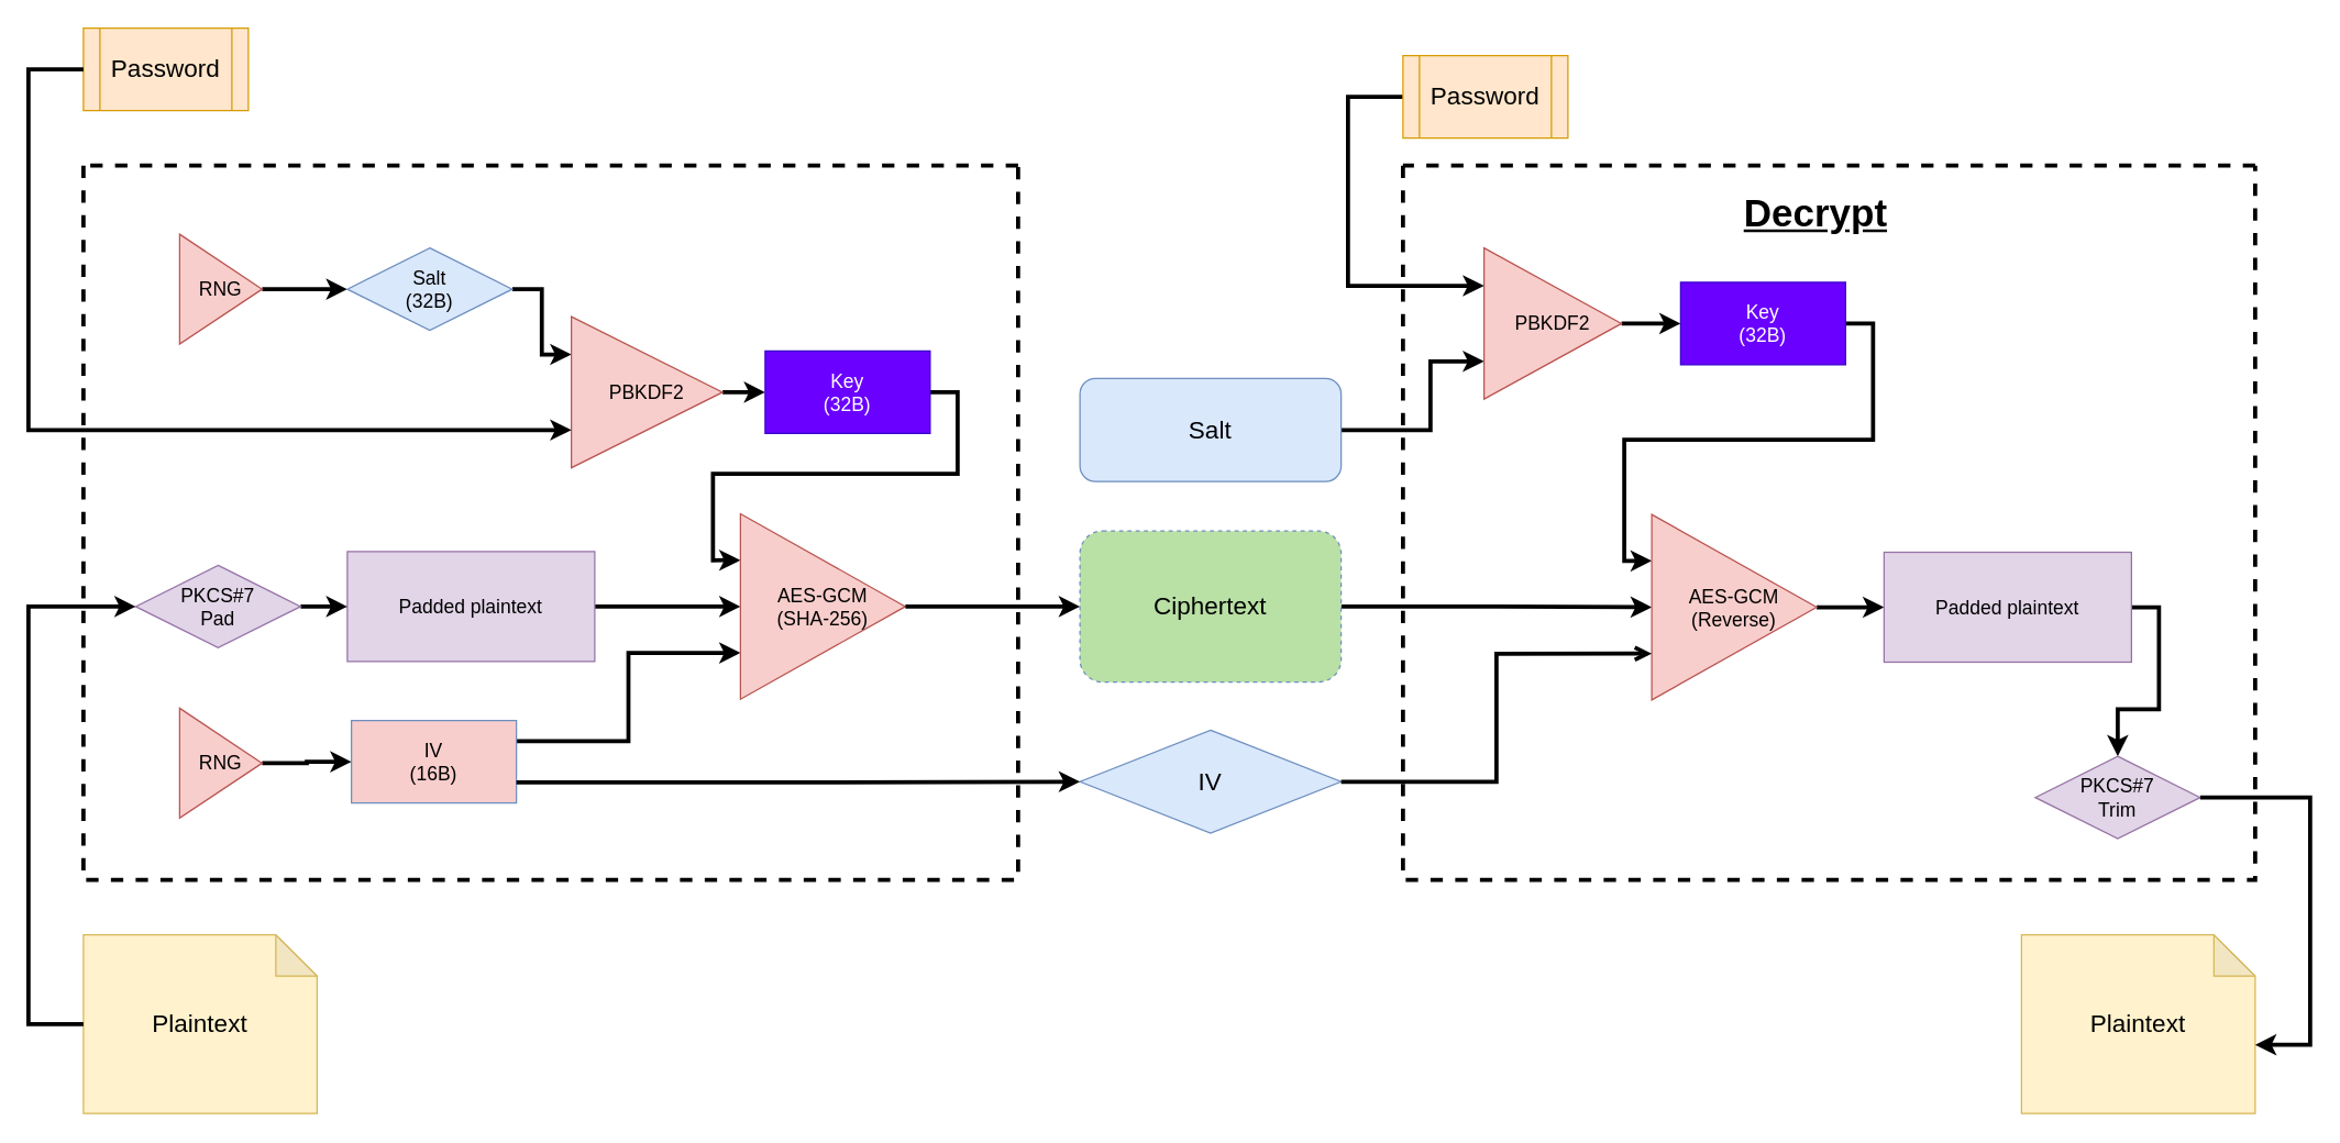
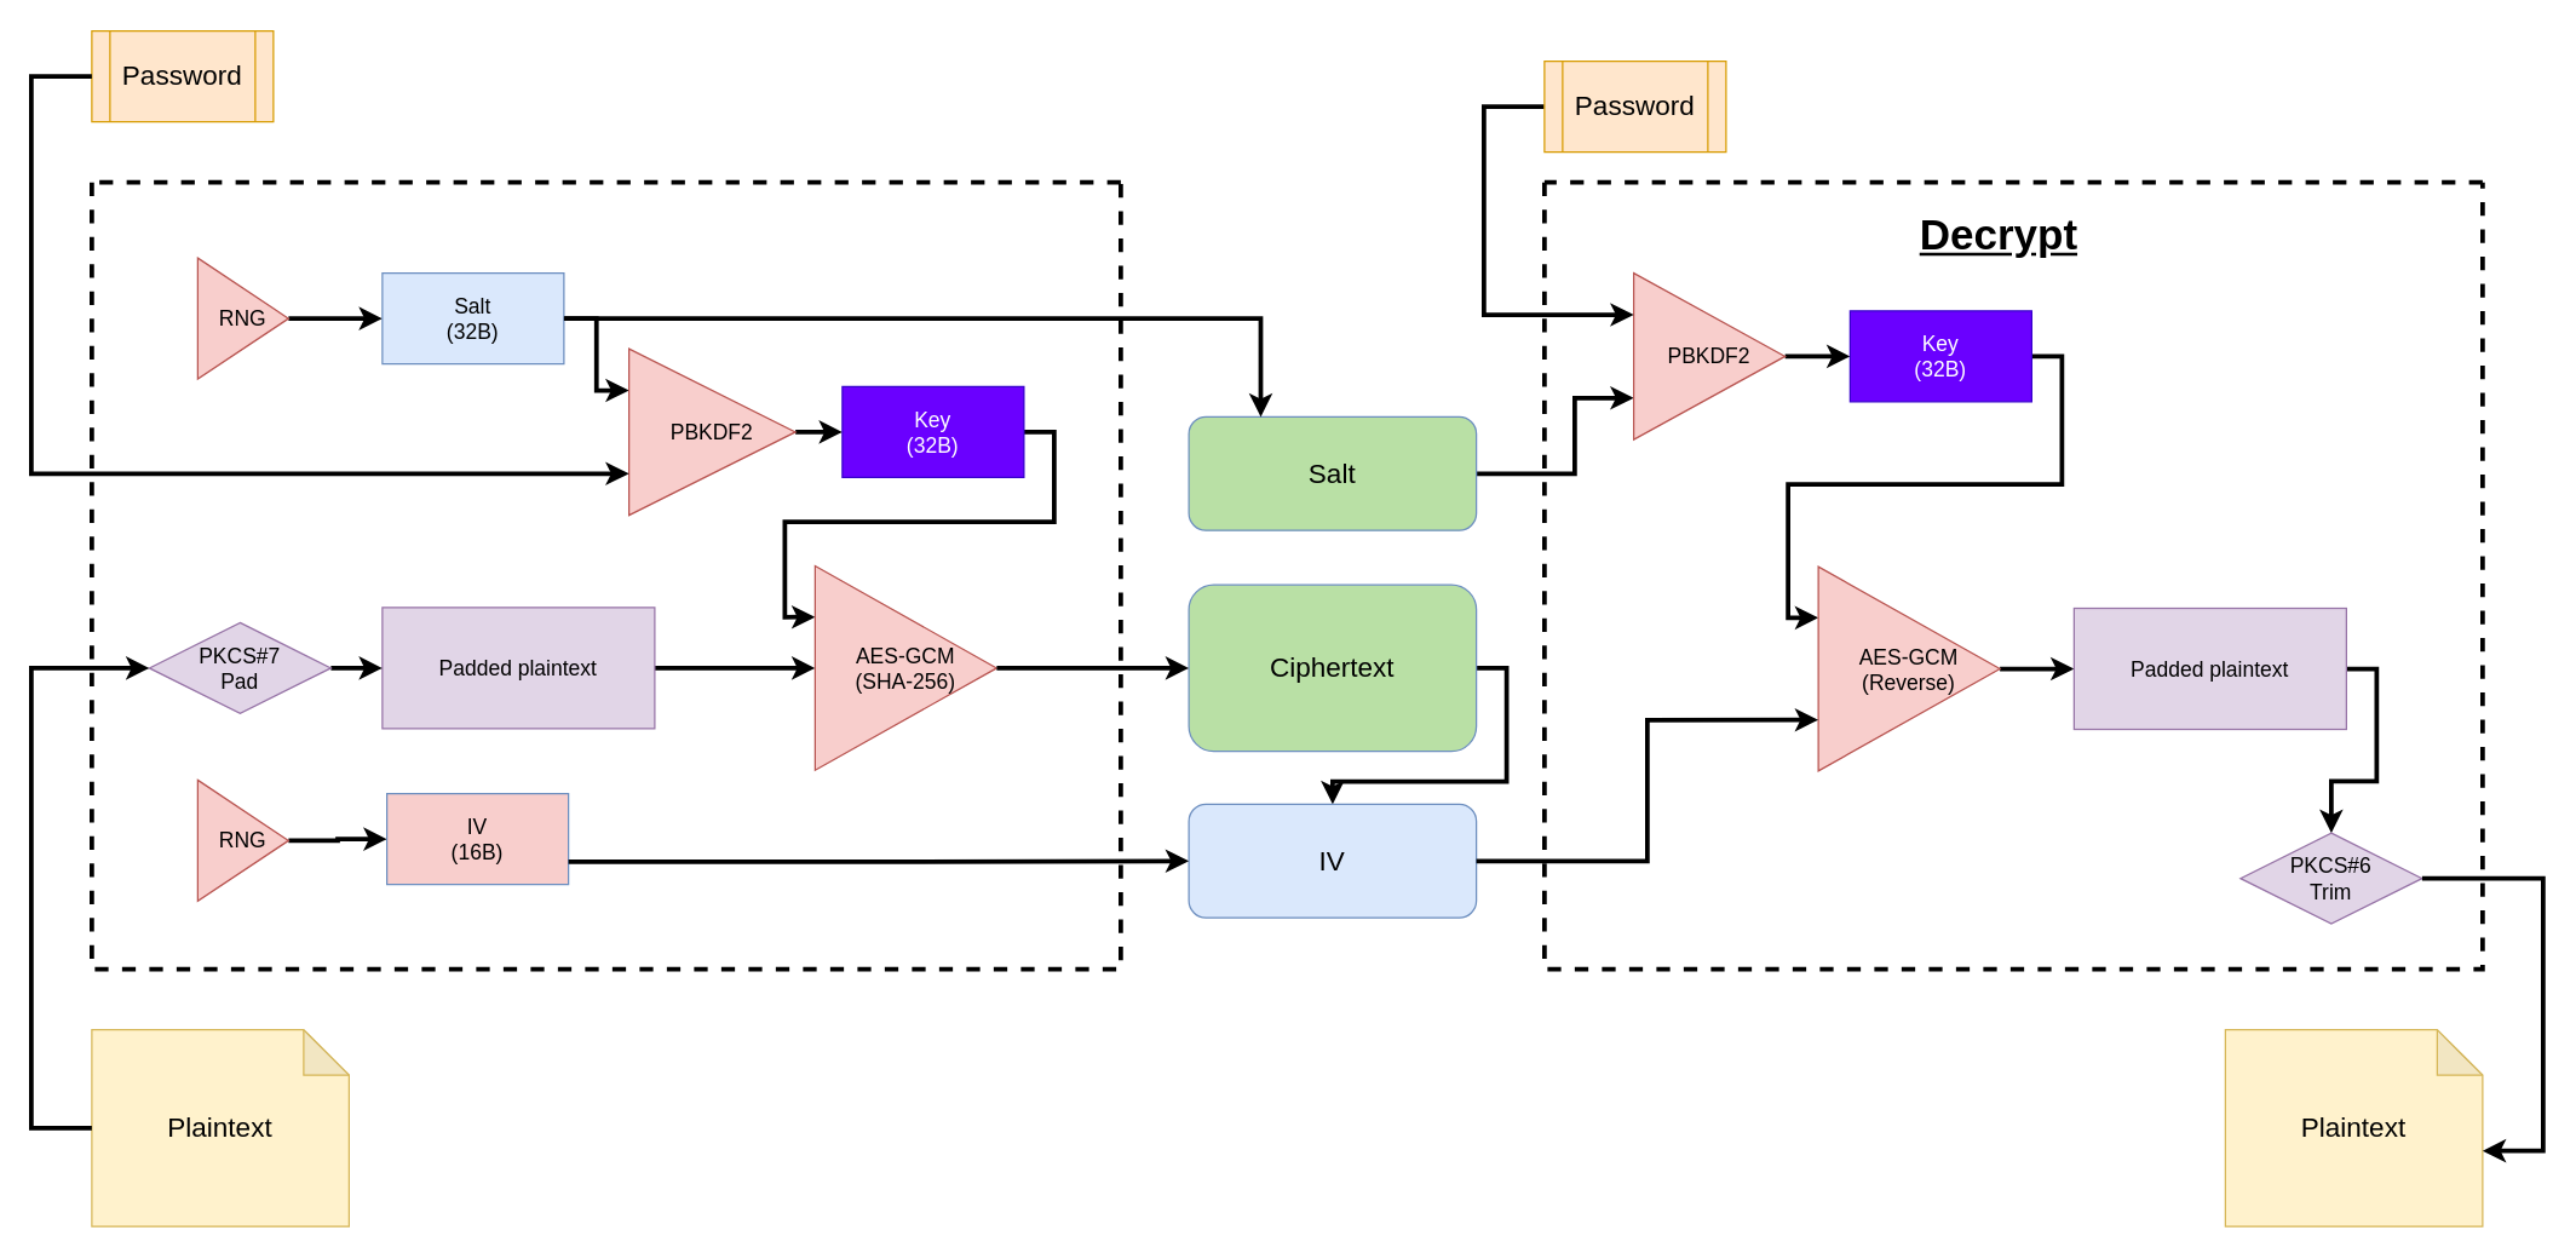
  <mxCell id="0" />
  <mxCell id="1" parent="0" />
  <mxCell id="2" value="" style="swimlane;startSize=0;strokeWidth=3;fillColor=none;fontColor=#ffffff;strokeColor=#000000;fillStyle=solid;rounded=1;dashed=1;" parent="1" vertex="1"><mxGeometry x="60" y="120" width="680" height="520" as="geometry"><mxRectangle x="-40" y="110" width="50" height="40" as="alternateBounds" /></mxGeometry></mxCell>
  <mxCell id="3" style="edgeStyle=orthogonalEdgeStyle;rounded=0;orthogonalLoop=1;jettySize=auto;html=1;exitX=1;exitY=0.5;exitDx=0;exitDy=0;entryX=0;entryY=0.5;entryDx=0;entryDy=0;strokeWidth=3;" parent="2" source="4" target="8" edge="1"><mxGeometry relative="1" as="geometry" /></mxCell>
  <mxCell id="4" value="RNG" style="triangle;whiteSpace=wrap;html=1;fillColor=#f8cecc;strokeColor=#b85450;fontSize=14;" parent="2" vertex="1"><mxGeometry x="70" y="395" width="60" height="80" as="geometry" /></mxCell>
  <mxCell id="5" style="edgeStyle=orthogonalEdgeStyle;rounded=0;orthogonalLoop=1;jettySize=auto;html=1;exitX=1;exitY=0.5;exitDx=0;exitDy=0;entryX=0;entryY=0.5;entryDx=0;entryDy=0;strokeWidth=3;" parent="2" source="6" target="10" edge="1"><mxGeometry relative="1" as="geometry" /></mxCell>
  <mxCell id="6" value="RNG" style="triangle;whiteSpace=wrap;html=1;fillColor=#f8cecc;strokeColor=#b85450;fontSize=14;" parent="2" vertex="1"><mxGeometry x="70" y="50" width="60" height="80" as="geometry" /></mxCell>
- <mxCell id="7" style="edgeStyle=orthogonalEdgeStyle;rounded=0;orthogonalLoop=1;jettySize=auto;html=1;exitX=1;exitY=0.25;exitDx=0;exitDy=0;entryX=0;entryY=0.75;entryDx=0;entryDy=0;strokeWidth=3;" parent="2" source="8" target="18" edge="1"><mxGeometry relative="1" as="geometry" /></mxCell>
  <mxCell id="8" value="IV&lt;div style=&quot;font-size: 14px;&quot;&gt;(16B)&lt;/div&gt;" style="rounded=0;whiteSpace=wrap;html=1;fillColor=#f8cecc;strokeColor=#6c8ebf;fontSize=14;" parent="2" vertex="1"><mxGeometry x="195" y="404" width="120" height="60" as="geometry" /></mxCell>
  <mxCell id="9" style="edgeStyle=orthogonalEdgeStyle;rounded=0;orthogonalLoop=1;jettySize=auto;html=1;exitX=1;exitY=0.5;exitDx=0;exitDy=0;entryX=0;entryY=0.25;entryDx=0;entryDy=0;strokeWidth=3;" parent="2" source="10" target="12" edge="1"><mxGeometry relative="1" as="geometry" /></mxCell>
- <mxCell id="10" value="Salt&lt;div style=&quot;font-size: 14px;&quot;&gt;(32B)&lt;/div&gt;" style="rhombus;whiteSpace=wrap;html=1;fillColor=#dae8fc;strokeColor=#6c8ebf;fontSize=14;" parent="2" vertex="1"><mxGeometry x="192" y="60" width="120" height="60" as="geometry" /></mxCell>
+ <mxCell id="10" value="Salt&lt;div style=&quot;font-size: 14px;&quot;&gt;(32B)&lt;/div&gt;" style="rounded=0;whiteSpace=wrap;html=1;fillColor=#dae8fc;strokeColor=#6c8ebf;fontSize=14;" parent="2" vertex="1"><mxGeometry x="192" y="60" width="120" height="60" as="geometry" /></mxCell>
  <mxCell id="11" style="edgeStyle=orthogonalEdgeStyle;rounded=0;orthogonalLoop=1;jettySize=auto;html=1;exitX=1;exitY=0.5;exitDx=0;exitDy=0;entryX=0;entryY=0.5;entryDx=0;entryDy=0;strokeWidth=3;" parent="2" source="12" target="14" edge="1"><mxGeometry relative="1" as="geometry" /></mxCell>
  <mxCell id="12" value="PBKDF2" style="triangle;whiteSpace=wrap;html=1;fillColor=#f8cecc;strokeColor=#b85450;fontSize=14;" parent="2" vertex="1"><mxGeometry x="355" y="110" width="110" height="110" as="geometry" /></mxCell>
  <mxCell id="13" style="edgeStyle=orthogonalEdgeStyle;rounded=0;orthogonalLoop=1;jettySize=auto;html=1;exitX=1;exitY=0.5;exitDx=0;exitDy=0;entryX=0;entryY=0.25;entryDx=0;entryDy=0;strokeWidth=3;" parent="2" source="14" target="18" edge="1"><mxGeometry relative="1" as="geometry" /></mxCell>
  <mxCell id="14" value="Key&lt;div style=&quot;font-size: 14px;&quot;&gt;(32B)&lt;/div&gt;" style="rounded=0;whiteSpace=wrap;html=1;fillColor=#6a00ff;fontColor=#ffffff;strokeColor=#3700CC;fontSize=14;" parent="2" vertex="1"><mxGeometry x="496" y="135" width="120" height="60" as="geometry" /></mxCell>
  <mxCell id="15" style="edgeStyle=orthogonalEdgeStyle;rounded=0;orthogonalLoop=1;jettySize=auto;html=1;exitX=1;exitY=0.5;exitDx=0;exitDy=0;entryX=0;entryY=0.5;entryDx=0;entryDy=0;strokeWidth=3;" parent="2" source="16" target="18" edge="1"><mxGeometry relative="1" as="geometry" /></mxCell>
  <mxCell id="16" value="Padded plaintext" style="rounded=0;whiteSpace=wrap;html=1;fillColor=#e1d5e7;strokeColor=#9673a6;fontSize=14;" parent="2" vertex="1"><mxGeometry x="192" y="281" width="180" height="80" as="geometry" /></mxCell>
  <mxCell id="17" style="edgeStyle=orthogonalEdgeStyle;rounded=0;orthogonalLoop=1;jettySize=auto;html=1;exitX=1;exitY=0.5;exitDx=0;exitDy=0;entryX=0;entryY=0.5;entryDx=0;entryDy=0;strokeColor=default;strokeWidth=3;align=center;verticalAlign=middle;fontFamily=Helvetica;fontSize=11;fontColor=default;labelBackgroundColor=default;endArrow=classic;" parent="2" source="19" target="16" edge="1"><mxGeometry relative="1" as="geometry"><mxPoint x="190" y="335.5" as="sourcePoint" /></mxGeometry></mxCell>
  <mxCell id="18" value="&lt;div style=&quot;font-size: 14px;&quot;&gt;AES-GCM&lt;/div&gt;&lt;div style=&quot;font-size: 14px;&quot;&gt;(SHA-256)&lt;/div&gt;" style="triangle;whiteSpace=wrap;html=1;fillColor=#f8cecc;strokeColor=#b85450;fontSize=14;" parent="2" vertex="1"><mxGeometry x="478" y="253.5" width="120" height="135" as="geometry" /></mxCell>
  <mxCell id="19" value="&lt;div style=&quot;font-size: 14px;&quot;&gt;PKCS#7&lt;br style=&quot;font-size: 14px;&quot;&gt;&lt;/div&gt;&lt;div style=&quot;font-size: 14px;&quot;&gt;Pad&lt;/div&gt;" style="shape=rhombus;perimeter=rhombusPerimeter;whiteSpace=wrap;html=1;align=center;fillColor=#e1d5e7;strokeColor=#9673a6;fontSize=14;" parent="2" vertex="1"><mxGeometry x="38" y="291" width="120" height="60" as="geometry" /></mxCell>
  <mxCell id="20" value="Password" style="shape=process;whiteSpace=wrap;html=1;backgroundOutline=1;fillColor=#ffe6cc;strokeColor=#d79b00;fontSize=18;" parent="1" vertex="1"><mxGeometry x="60" y="20" width="120" height="60" as="geometry" /></mxCell>
  <mxCell id="21" style="edgeStyle=orthogonalEdgeStyle;rounded=0;orthogonalLoop=1;jettySize=auto;html=1;exitX=0;exitY=0.5;exitDx=0;exitDy=0;entryX=0;entryY=0.75;entryDx=0;entryDy=0;strokeWidth=3;" parent="1" source="20" target="12" edge="1"><mxGeometry relative="1" as="geometry"><Array as="points"><mxPoint x="20" y="50" /><mxPoint x="20" y="313" /></Array></mxGeometry></mxCell>
  <mxCell id="22" value="Plaintext" style="shape=note;whiteSpace=wrap;html=1;backgroundOutline=1;darkOpacity=0.05;fillColor=#fff2cc;strokeColor=#d6b656;fontSize=18;" parent="1" vertex="1"><mxGeometry x="60" y="680" width="170" height="130" as="geometry" /></mxCell>
- <mxCell id="23" style="edgeStyle=orthogonalEdgeStyle;rounded=0;orthogonalLoop=1;jettySize=auto;html=1;exitX=1;exitY=0.5;exitDx=0;exitDy=0;entryX=0;entryY=0.5;entryDx=0;entryDy=0;strokeWidth=3;" parent="1" source="24" target="34" edge="1"><mxGeometry relative="1" as="geometry" /></mxCell>
- <mxCell id="24" value="Ciphertext" style="rounded=1;whiteSpace=wrap;html=1;fillColor=#B9E0A5;strokeColor=#6c8ebf;fontSize=18;dashed=1;" parent="1" vertex="1"><mxGeometry x="785" y="386" width="190" height="110" as="geometry" /></mxCell>
+ <mxCell id="23" style="edgeStyle=orthogonalEdgeStyle;rounded=0;orthogonalLoop=1;jettySize=auto;html=1;exitX=1;exitY=0.5;exitDx=0;exitDy=0;strokeWidth=3;" parent="1" source="24" target="27" edge="1"><mxGeometry relative="1" as="geometry" /></mxCell>
+ <mxCell id="24" value="Ciphertext" style="rounded=1;whiteSpace=wrap;html=1;fillColor=#B9E0A5;strokeColor=#6c8ebf;fontSize=18;" parent="1" vertex="1"><mxGeometry x="785" y="386" width="190" height="110" as="geometry" /></mxCell>
  <mxCell id="25" style="edgeStyle=orthogonalEdgeStyle;rounded=0;orthogonalLoop=1;jettySize=auto;html=1;exitX=1;exitY=0.5;exitDx=0;exitDy=0;entryX=0;entryY=0.75;entryDx=0;entryDy=0;strokeWidth=3;" parent="1" source="26" target="30" edge="1"><mxGeometry relative="1" as="geometry"><Array as="points"><mxPoint x="1040" y="313" /><mxPoint x="1040" y="263" /></Array></mxGeometry></mxCell>
- <mxCell id="26" value="Salt" style="rounded=1;whiteSpace=wrap;html=1;fillColor=#dae8fc;strokeColor=#6c8ebf;fontSize=18;" parent="1" vertex="1"><mxGeometry x="785" y="275" width="190" height="75" as="geometry" /></mxCell>
- <mxCell id="27" value="IV" style="rhombus;whiteSpace=wrap;html=1;fillColor=#dae8fc;strokeColor=#6c8ebf;fontSize=18;" parent="1" vertex="1"><mxGeometry x="785" y="531" width="190" height="75" as="geometry" /></mxCell>
+ <mxCell id="26" value="Salt" style="rounded=1;whiteSpace=wrap;html=1;fillColor=#b9e0a5;strokeColor=#6c8ebf;fontSize=18;" parent="1" vertex="1"><mxGeometry x="785" y="275" width="190" height="75" as="geometry" /></mxCell>
+ <mxCell id="27" value="IV" style="rounded=1;whiteSpace=wrap;html=1;fillColor=#dae8fc;strokeColor=#6c8ebf;fontSize=18;" parent="1" vertex="1"><mxGeometry x="785" y="531" width="190" height="75" as="geometry" /></mxCell>
  <mxCell id="28" value="" style="swimlane;startSize=0;strokeWidth=3;fillColor=none;fontColor=#ffffff;strokeColor=#000000;fillStyle=dots;rounded=1;dashed=1;" parent="1" vertex="1"><mxGeometry x="1020" y="120" width="620" height="520" as="geometry" /></mxCell>
  <mxCell id="29" style="edgeStyle=orthogonalEdgeStyle;rounded=0;orthogonalLoop=1;jettySize=auto;html=1;exitX=1;exitY=0.5;exitDx=0;exitDy=0;entryX=0;entryY=0.5;entryDx=0;entryDy=0;strokeWidth=3;" parent="28" source="30" target="32" edge="1"><mxGeometry relative="1" as="geometry" /></mxCell>
  <mxCell id="30" value="PBKDF2" style="triangle;whiteSpace=wrap;html=1;fillColor=#f8cecc;strokeColor=#b85450;fontSize=14;" parent="28" vertex="1"><mxGeometry x="59" y="60" width="100" height="110" as="geometry" /></mxCell>
  <mxCell id="31" style="edgeStyle=orthogonalEdgeStyle;rounded=0;orthogonalLoop=1;jettySize=auto;html=1;exitX=1;exitY=0.5;exitDx=0;exitDy=0;entryX=0;entryY=0.25;entryDx=0;entryDy=0;strokeWidth=3;" parent="28" source="32" target="34" edge="1"><mxGeometry relative="1" as="geometry" /></mxCell>
  <mxCell id="32" value="Key&lt;div style=&quot;font-size: 14px;&quot;&gt;(32B)&lt;/div&gt;" style="rounded=0;whiteSpace=wrap;html=1;fillColor=#6a00ff;fontColor=#ffffff;strokeColor=#3700CC;fontSize=14;" parent="28" vertex="1"><mxGeometry x="202" y="85" width="120" height="60" as="geometry" /></mxCell>
  <mxCell id="33" style="edgeStyle=orthogonalEdgeStyle;rounded=0;orthogonalLoop=1;jettySize=auto;html=1;exitX=1;exitY=0.5;exitDx=0;exitDy=0;entryX=0;entryY=0.5;entryDx=0;entryDy=0;strokeWidth=3;" parent="28" source="34" target="36" edge="1"><mxGeometry relative="1" as="geometry" /></mxCell>
  <mxCell id="34" value="&lt;div style=&quot;font-size: 14px;&quot;&gt;AES-GCM&lt;/div&gt;&lt;div style=&quot;font-size: 14px;&quot;&gt;(Reverse)&lt;/div&gt;" style="triangle;whiteSpace=wrap;html=1;fillColor=#f8cecc;strokeColor=#b85450;fontSize=14;" parent="28" vertex="1"><mxGeometry x="181" y="254" width="120" height="135" as="geometry" /></mxCell>
  <mxCell id="35" style="edgeStyle=orthogonalEdgeStyle;rounded=0;orthogonalLoop=1;jettySize=auto;html=1;exitX=1;exitY=0.5;exitDx=0;exitDy=0;entryX=0.5;entryY=0;entryDx=0;entryDy=0;strokeWidth=3;" parent="28" source="36" target="37" edge="1"><mxGeometry relative="1" as="geometry" /></mxCell>
  <mxCell id="36" value="Padded plaintext" style="rounded=0;whiteSpace=wrap;html=1;fillColor=#e1d5e7;strokeColor=#9673a6;fontSize=14;" parent="28" vertex="1"><mxGeometry x="350" y="281.5" width="180" height="80" as="geometry" /></mxCell>
- <mxCell id="37" value="&lt;div style=&quot;font-size: 14px;&quot;&gt;PKCS#7&lt;br style=&quot;font-size: 14px;&quot;&gt;&lt;/div&gt;&lt;div style=&quot;font-size: 14px;&quot;&gt;Trim&lt;/div&gt;" style="shape=rhombus;perimeter=rhombusPerimeter;whiteSpace=wrap;html=1;align=center;fillColor=#e1d5e7;strokeColor=#9673a6;fontSize=14;" parent="28" vertex="1"><mxGeometry x="460" y="430" width="120" height="60" as="geometry" /></mxCell>
+ <mxCell id="37" value="&lt;div style=&quot;font-size: 14px;&quot;&gt;PKCS#6&lt;br style=&quot;font-size: 14px;&quot;&gt;&lt;/div&gt;&lt;div style=&quot;font-size: 14px;&quot;&gt;Trim&lt;/div&gt;" style="shape=rhombus;perimeter=rhombusPerimeter;whiteSpace=wrap;html=1;align=center;fillColor=#e1d5e7;strokeColor=#9673a6;fontSize=14;" parent="28" vertex="1"><mxGeometry x="460" y="430" width="120" height="60" as="geometry" /></mxCell>
  <mxCell id="38" value="Decrypt" style="text;html=1;align=center;verticalAlign=middle;resizable=0;points=[];autosize=1;strokeColor=none;fillColor=none;fontFamily=Helvetica;fontSize=28;fontColor=default;labelBackgroundColor=none;fontStyle=5;" parent="28" vertex="1"><mxGeometry x="240" y="10" width="120" height="50" as="geometry" /></mxCell>
  <mxCell id="39" style="edgeStyle=orthogonalEdgeStyle;rounded=0;orthogonalLoop=1;jettySize=auto;html=1;exitX=0;exitY=0.5;exitDx=0;exitDy=0;entryX=0;entryY=0.25;entryDx=0;entryDy=0;strokeWidth=3;" parent="1" source="40" target="30" edge="1"><mxGeometry relative="1" as="geometry"><Array as="points"><mxPoint x="980" y="70" /><mxPoint x="980" y="207" /></Array></mxGeometry></mxCell>
  <mxCell id="40" value="Password" style="shape=process;whiteSpace=wrap;html=1;backgroundOutline=1;fillColor=#ffe6cc;strokeColor=#d79b00;fontSize=18;" parent="1" vertex="1"><mxGeometry x="1020" y="40" width="120" height="60" as="geometry" /></mxCell>
- <mxCell id="41" style="edgeStyle=orthogonalEdgeStyle;rounded=0;orthogonalLoop=1;jettySize=auto;html=1;exitX=1;exitY=0.5;exitDx=0;exitDy=0;entryX=0;entryY=0.75;entryDx=0;entryDy=0;strokeWidth=3;endArrow=open;" parent="1" source="27" target="34" edge="1"><mxGeometry relative="1" as="geometry"><mxPoint x="1210" y="660" as="targetPoint" /></mxGeometry></mxCell>
+ <mxCell id="41" style="edgeStyle=orthogonalEdgeStyle;rounded=0;orthogonalLoop=1;jettySize=auto;html=1;exitX=1;exitY=0.5;exitDx=0;exitDy=0;entryX=0;entryY=0.75;entryDx=0;entryDy=0;strokeWidth=3;" parent="1" source="27" target="34" edge="1"><mxGeometry relative="1" as="geometry"><mxPoint x="1210" y="660" as="targetPoint" /></mxGeometry></mxCell>
  <mxCell id="42" value="Plaintext" style="shape=note;whiteSpace=wrap;html=1;backgroundOutline=1;darkOpacity=0.05;fillColor=#fff2cc;strokeColor=#d6b656;fontSize=18;" parent="1" vertex="1"><mxGeometry x="1470" y="680" width="170" height="130" as="geometry" /></mxCell>
+ <mxCell id="43" style="edgeStyle=orthogonalEdgeStyle;rounded=0;orthogonalLoop=1;jettySize=auto;html=1;exitX=1;exitY=0.5;exitDx=0;exitDy=0;entryX=0.25;entryY=0;entryDx=0;entryDy=0;strokeWidth=3;" parent="1" source="10" target="26" edge="1"><mxGeometry relative="1" as="geometry" /></mxCell>
  <mxCell id="44" style="edgeStyle=orthogonalEdgeStyle;shape=connector;rounded=0;orthogonalLoop=1;jettySize=auto;html=1;exitX=1;exitY=0.5;exitDx=0;exitDy=0;entryX=0;entryY=0.5;entryDx=0;entryDy=0;strokeColor=default;strokeWidth=3;align=center;verticalAlign=middle;fontFamily=Helvetica;fontSize=11;fontColor=default;labelBackgroundColor=default;endArrow=classic;" parent="1" source="18" target="24" edge="1"><mxGeometry relative="1" as="geometry" /></mxCell>
  <mxCell id="45" style="edgeStyle=orthogonalEdgeStyle;shape=connector;rounded=0;orthogonalLoop=1;jettySize=auto;html=1;exitX=1;exitY=0.75;exitDx=0;exitDy=0;entryX=0;entryY=0.5;entryDx=0;entryDy=0;strokeColor=default;strokeWidth=3;align=center;verticalAlign=middle;fontFamily=Helvetica;fontSize=11;fontColor=default;labelBackgroundColor=default;endArrow=classic;" edge="1" parent="1" source="8" target="27"><mxGeometry relative="1" as="geometry"><mxPoint x="668" y="451" as="sourcePoint" /><mxPoint x="795" y="451" as="targetPoint" /></mxGeometry></mxCell>
  <mxCell id="46" style="edgeStyle=orthogonalEdgeStyle;rounded=0;orthogonalLoop=1;jettySize=auto;html=1;exitX=1;exitY=0.5;exitDx=0;exitDy=0;entryX=0;entryY=0;entryDx=170;entryDy=80;strokeWidth=3;entryPerimeter=0;" edge="1" parent="1" source="37" target="42"><mxGeometry relative="1" as="geometry"><mxPoint x="985" y="451" as="sourcePoint" /><mxPoint x="1211" y="452" as="targetPoint" /><Array as="points"><mxPoint x="1680" y="580" /><mxPoint x="1680" y="760" /></Array></mxGeometry></mxCell>
  <mxCell id="47" style="edgeStyle=orthogonalEdgeStyle;shape=connector;rounded=0;orthogonalLoop=1;jettySize=auto;html=1;exitX=0;exitY=0.5;exitDx=0;exitDy=0;entryX=0;entryY=0.5;entryDx=0;entryDy=0;strokeColor=default;strokeWidth=3;align=center;verticalAlign=middle;fontFamily=Helvetica;fontSize=11;fontColor=default;labelBackgroundColor=default;endArrow=classic;exitPerimeter=0;" edge="1" parent="1" source="22" target="19"><mxGeometry relative="1" as="geometry"><mxPoint x="385" y="579" as="sourcePoint" /><mxPoint x="795" y="579" as="targetPoint" /><Array as="points"><mxPoint x="20" y="745" /><mxPoint x="20" y="441" /></Array></mxGeometry></mxCell>
